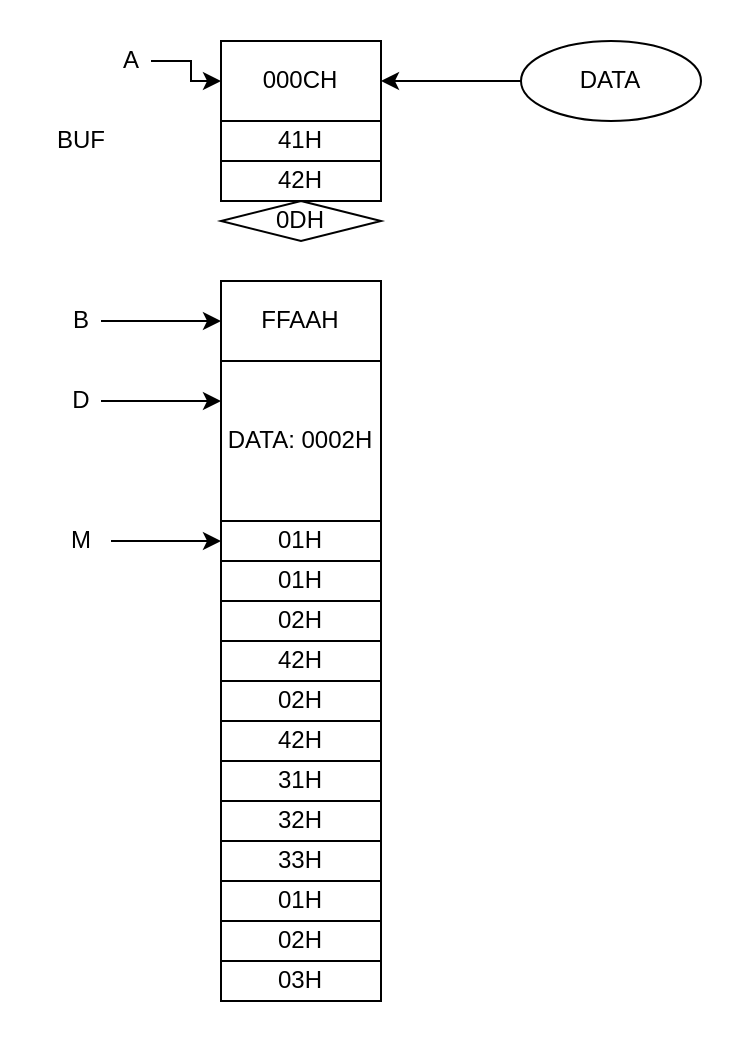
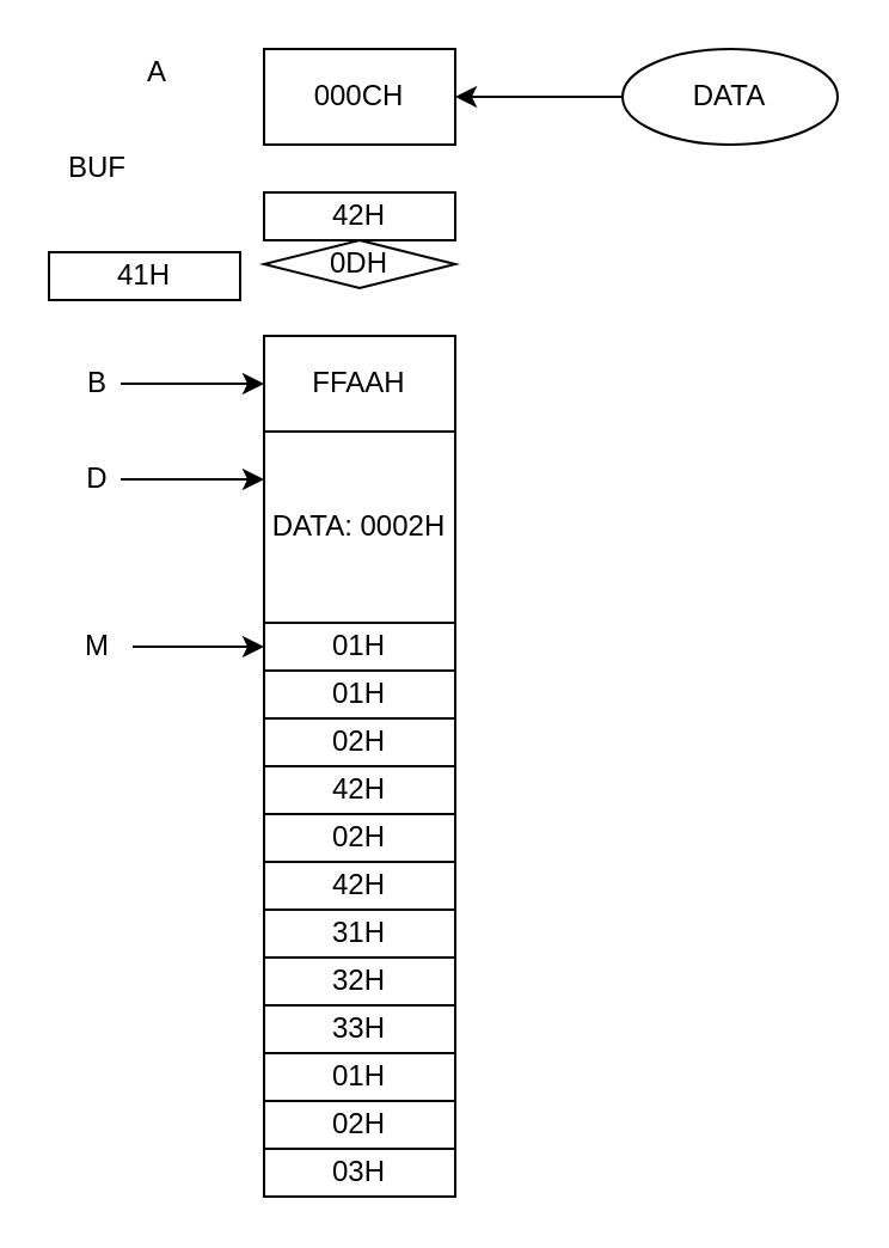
  <mxCell id="0" />
  <mxCell id="1" parent="0" />
  <mxCell id="2" value="000CH" style="rounded=0;whiteSpace=wrap;html=1;" vertex="1" parent="1"><mxGeometry x="110" y="20" width="80" height="40" as="geometry" /></mxCell>
- <mxCell id="3" value="41H" style="rounded=0;whiteSpace=wrap;html=1;" vertex="1" parent="1"><mxGeometry x="110" y="60" width="80" height="20" as="geometry" /></mxCell>
+ <mxCell id="3" value="41H" style="rounded=0;whiteSpace=wrap;html=1;" vertex="1" parent="1"><mxGeometry x="20" y="105" width="80" height="20" as="geometry" /></mxCell>
  <mxCell id="4" value="42H" style="rounded=0;whiteSpace=wrap;html=1;" vertex="1" parent="1"><mxGeometry x="110" y="80" width="80" height="20" as="geometry" /></mxCell>
  <mxCell id="5" value="FFAAH" style="rounded=0;whiteSpace=wrap;html=1;" vertex="1" parent="1"><mxGeometry x="110" y="140" width="80" height="40" as="geometry" /></mxCell>
  <mxCell id="6" value="DATA: 0002H" style="rounded=0;whiteSpace=wrap;html=1;" vertex="1" parent="1"><mxGeometry x="110" y="180" width="80" height="80" as="geometry" /></mxCell>
  <mxCell id="7" style="edgeStyle=orthogonalEdgeStyle;rounded=0;orthogonalLoop=1;jettySize=auto;html=1;entryX=1;entryY=0.5;entryDx=0;entryDy=0;" edge="1" parent="1" source="8" target="2"><mxGeometry relative="1" as="geometry" /></mxCell>
  <mxCell id="8" value="DATA" style="ellipse;whiteSpace=wrap;html=1;rounded=0;" vertex="1" parent="1"><mxGeometry x="260" y="20" width="90" height="40" as="geometry" /></mxCell>
- <mxCell id="9" style="edgeStyle=orthogonalEdgeStyle;rounded=0;orthogonalLoop=1;jettySize=auto;html=1;entryX=0;entryY=0.5;entryDx=0;entryDy=0;" edge="1" parent="1" source="10" target="2"><mxGeometry relative="1" as="geometry" /></mxCell>
  <mxCell id="10" value="A" style="text;html=1;align=center;verticalAlign=middle;resizable=0;points=[];autosize=1;strokeColor=none;fillColor=none;" vertex="1" parent="1"><mxGeometry x="55" y="20" width="20" height="20" as="geometry" /></mxCell>
  <mxCell id="11" style="edgeStyle=orthogonalEdgeStyle;rounded=0;orthogonalLoop=1;jettySize=auto;html=1;exitX=0.5;exitY=1;exitDx=0;exitDy=0;" edge="1" parent="1" source="3" target="3"><mxGeometry relative="1" as="geometry" /></mxCell>
  <mxCell id="12" value="BUF" style="text;html=1;align=center;verticalAlign=middle;resizable=0;points=[];autosize=1;strokeColor=none;fillColor=none;" vertex="1" parent="1"><mxGeometry x="20" y="60" width="40" height="20" as="geometry" /></mxCell>
  <mxCell id="13" value="0DH" style="rhombus;whiteSpace=wrap;html=1;" vertex="1" parent="1"><mxGeometry x="110" y="100" width="80" height="20" as="geometry" /></mxCell>
  <mxCell id="14" style="edgeStyle=orthogonalEdgeStyle;rounded=0;orthogonalLoop=1;jettySize=auto;html=1;exitX=0.5;exitY=1;exitDx=0;exitDy=0;" edge="1" parent="1" source="13" target="13"><mxGeometry relative="1" as="geometry" /></mxCell>
  <mxCell id="15" style="edgeStyle=orthogonalEdgeStyle;rounded=0;orthogonalLoop=1;jettySize=auto;html=1;entryX=0;entryY=0.5;entryDx=0;entryDy=0;" edge="1" parent="1" source="16" target="5"><mxGeometry relative="1" as="geometry" /></mxCell>
  <mxCell id="16" value="B" style="text;html=1;align=center;verticalAlign=middle;resizable=0;points=[];autosize=1;strokeColor=none;fillColor=none;" vertex="1" parent="1"><mxGeometry x="30" y="150" width="20" height="20" as="geometry" /></mxCell>
  <mxCell id="17" style="edgeStyle=orthogonalEdgeStyle;rounded=0;orthogonalLoop=1;jettySize=auto;html=1;entryX=0;entryY=0.25;entryDx=0;entryDy=0;" edge="1" parent="1" source="18" target="6"><mxGeometry relative="1" as="geometry" /></mxCell>
  <mxCell id="18" value="D" style="text;html=1;align=center;verticalAlign=middle;resizable=0;points=[];autosize=1;strokeColor=none;fillColor=none;" vertex="1" parent="1"><mxGeometry x="30" y="190" width="20" height="20" as="geometry" /></mxCell>
  <mxCell id="19" value="01H" style="rounded=0;whiteSpace=wrap;html=1;" vertex="1" parent="1"><mxGeometry x="110" y="260" width="80" height="20" as="geometry" /></mxCell>
  <mxCell id="20" value="01H" style="rounded=0;whiteSpace=wrap;html=1;" vertex="1" parent="1"><mxGeometry x="110" y="280" width="80" height="20" as="geometry" /></mxCell>
  <mxCell id="21" style="edgeStyle=orthogonalEdgeStyle;rounded=0;orthogonalLoop=1;jettySize=auto;html=1;exitX=0.5;exitY=1;exitDx=0;exitDy=0;" edge="1" parent="1" source="19" target="19"><mxGeometry relative="1" as="geometry" /></mxCell>
  <mxCell id="22" value="02H" style="rounded=0;whiteSpace=wrap;html=1;" vertex="1" parent="1"><mxGeometry x="110" y="300" width="80" height="20" as="geometry" /></mxCell>
  <mxCell id="23" value="42H" style="rounded=0;whiteSpace=wrap;html=1;" vertex="1" parent="1"><mxGeometry x="110" y="320" width="80" height="20" as="geometry" /></mxCell>
  <mxCell id="24" style="edgeStyle=orthogonalEdgeStyle;rounded=0;orthogonalLoop=1;jettySize=auto;html=1;exitX=0.5;exitY=1;exitDx=0;exitDy=0;" edge="1" parent="1" source="22" target="22"><mxGeometry relative="1" as="geometry" /></mxCell>
  <mxCell id="25" style="edgeStyle=orthogonalEdgeStyle;rounded=0;orthogonalLoop=1;jettySize=auto;html=1;entryX=0;entryY=0.5;entryDx=0;entryDy=0;" edge="1" parent="1" source="26" target="19"><mxGeometry relative="1" as="geometry" /></mxCell>
  <mxCell id="26" value="M" style="text;html=1;align=center;verticalAlign=middle;resizable=0;points=[];autosize=1;strokeColor=none;fillColor=none;" vertex="1" parent="1"><mxGeometry x="25" y="260" width="30" height="20" as="geometry" /></mxCell>
  <mxCell id="27" value="02H" style="rounded=0;whiteSpace=wrap;html=1;" vertex="1" parent="1"><mxGeometry x="110" y="340" width="80" height="20" as="geometry" /></mxCell>
  <mxCell id="28" value="42H" style="rounded=0;whiteSpace=wrap;html=1;" vertex="1" parent="1"><mxGeometry x="110" y="360" width="80" height="20" as="geometry" /></mxCell>
  <mxCell id="29" style="edgeStyle=orthogonalEdgeStyle;rounded=0;orthogonalLoop=1;jettySize=auto;html=1;exitX=0.5;exitY=1;exitDx=0;exitDy=0;" edge="1" parent="1" source="27" target="27"><mxGeometry relative="1" as="geometry" /></mxCell>
  <mxCell id="30" value="31H" style="rounded=0;whiteSpace=wrap;html=1;" vertex="1" parent="1"><mxGeometry x="110" y="380" width="80" height="20" as="geometry" /></mxCell>
  <mxCell id="31" value="32H" style="rounded=0;whiteSpace=wrap;html=1;" vertex="1" parent="1"><mxGeometry x="110" y="400" width="80" height="20" as="geometry" /></mxCell>
  <mxCell id="32" style="edgeStyle=orthogonalEdgeStyle;rounded=0;orthogonalLoop=1;jettySize=auto;html=1;exitX=0.5;exitY=1;exitDx=0;exitDy=0;" edge="1" parent="1" source="30" target="30"><mxGeometry relative="1" as="geometry" /></mxCell>
  <mxCell id="33" value="33H" style="rounded=0;whiteSpace=wrap;html=1;" vertex="1" parent="1"><mxGeometry x="110" y="420" width="80" height="20" as="geometry" /></mxCell>
  <mxCell id="34" value="01H" style="rounded=0;whiteSpace=wrap;html=1;" vertex="1" parent="1"><mxGeometry x="110" y="440" width="80" height="20" as="geometry" /></mxCell>
  <mxCell id="35" style="edgeStyle=orthogonalEdgeStyle;rounded=0;orthogonalLoop=1;jettySize=auto;html=1;exitX=0.5;exitY=1;exitDx=0;exitDy=0;" edge="1" parent="1" source="33" target="33"><mxGeometry relative="1" as="geometry" /></mxCell>
  <mxCell id="36" value="02H" style="rounded=0;whiteSpace=wrap;html=1;" vertex="1" parent="1"><mxGeometry x="110" y="460" width="80" height="20" as="geometry" /></mxCell>
  <mxCell id="37" value="03H" style="rounded=0;whiteSpace=wrap;html=1;" vertex="1" parent="1"><mxGeometry x="110" y="480" width="80" height="20" as="geometry" /></mxCell>
  <mxCell id="38" style="edgeStyle=orthogonalEdgeStyle;rounded=0;orthogonalLoop=1;jettySize=auto;html=1;exitX=0.5;exitY=1;exitDx=0;exitDy=0;" edge="1" parent="1" source="36" target="36"><mxGeometry relative="1" as="geometry" /></mxCell>
